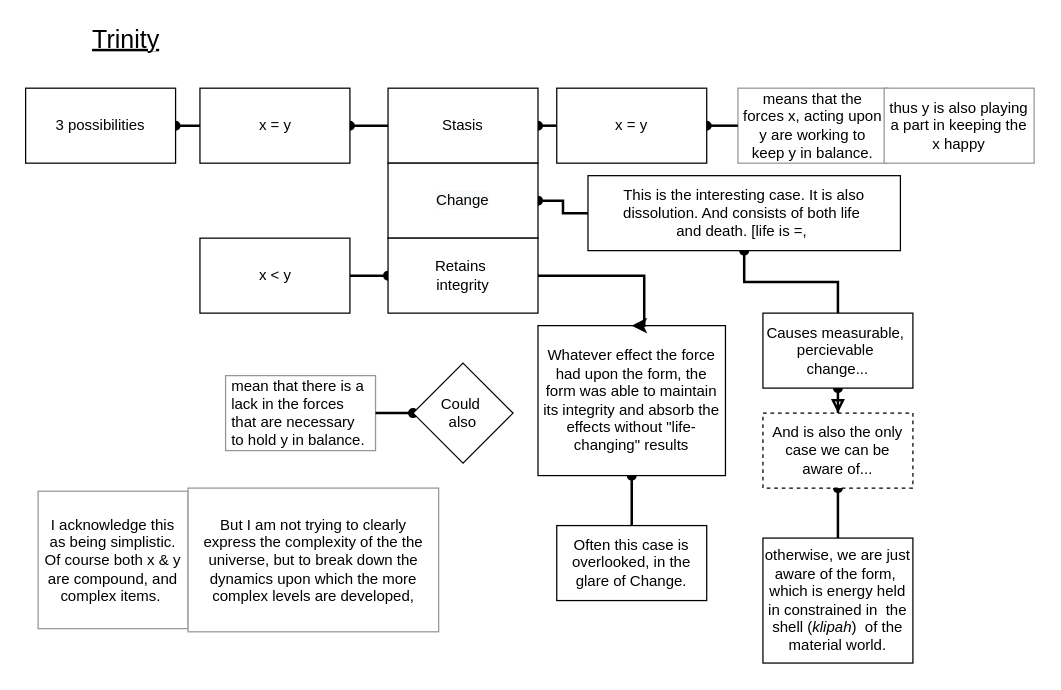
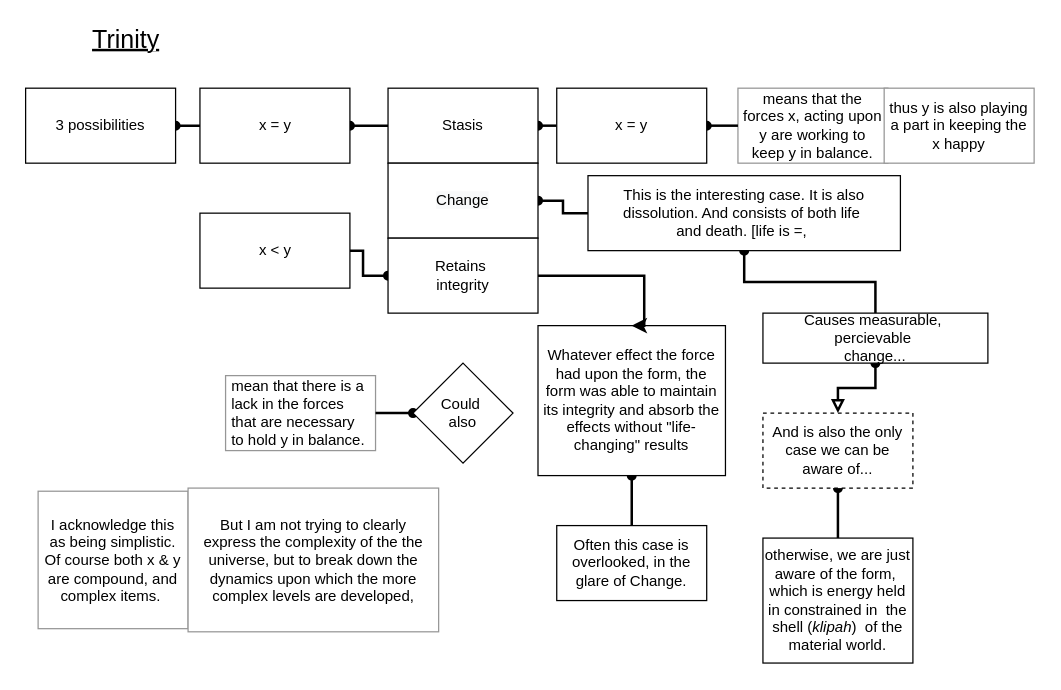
  <mxCell id="0" />
  <mxCell id="1" parent="0" />
  <mxCell id="2" value="&lt;font style=&quot;font-size: 20px&quot;&gt;&lt;u&gt;Trinity&lt;/u&gt;&lt;/font&gt;" style="text;html=1;align=center;verticalAlign=middle;resizable=0;points=[];autosize=1;strokeColor=none;fillColor=none;fontSize=12;" parent="1" vertex="1"><mxGeometry x="65" y="20" width="70" height="20" as="geometry" /></mxCell>
  <mxCell id="3" value="" style="edgeStyle=orthogonalEdgeStyle;rounded=0;orthogonalLoop=1;jettySize=auto;html=1;fontSize=12;startArrow=oval;startFill=1;endArrow=none;endFill=0;endSize=6;strokeWidth=2;" parent="1" source="4" target="6" edge="1"><mxGeometry relative="1" as="geometry" /></mxCell>
  <mxCell id="4" value="3 possibilities" style="whiteSpace=wrap;html=1;fontSize=12;strokeColor=default;" parent="1" vertex="1"><mxGeometry x="20" y="70" width="120" height="60" as="geometry" /></mxCell>
  <mxCell id="5" value="" style="edgeStyle=orthogonalEdgeStyle;rounded=0;orthogonalLoop=1;jettySize=auto;html=1;fontSize=12;startArrow=oval;startFill=1;endArrow=none;endFill=0;endSize=6;strokeWidth=2;" parent="1" source="6" target="8" edge="1"><mxGeometry relative="1" as="geometry" /></mxCell>
  <mxCell id="6" value="x = y" style="whiteSpace=wrap;html=1;" parent="1" vertex="1"><mxGeometry x="159.5" y="70" width="120" height="60" as="geometry" /></mxCell>
  <mxCell id="7" value="" style="edgeStyle=none;rounded=0;orthogonalLoop=1;jettySize=auto;html=1;fontSize=12;startArrow=oval;startFill=1;endArrow=none;endFill=0;endSize=6;strokeWidth=2;" parent="1" source="8" target="18" edge="1"><mxGeometry relative="1" as="geometry" /></mxCell>
  <mxCell id="8" value="Stasis" style="whiteSpace=wrap;html=1;" parent="1" vertex="1"><mxGeometry x="310" y="70" width="120" height="60" as="geometry" /></mxCell>
  <mxCell id="9" style="edgeStyle=orthogonalEdgeStyle;rounded=0;orthogonalLoop=1;jettySize=auto;html=1;entryX=0;entryY=0.5;entryDx=0;entryDy=0;fontSize=12;startArrow=oval;startFill=1;endArrow=none;endFill=0;endSize=6;strokeWidth=2;" parent="1" source="10" target="13" edge="1"><mxGeometry relative="1" as="geometry" /></mxCell>
  <mxCell id="10" value="&lt;meta charset=&quot;utf-8&quot;&gt;&lt;span style=&quot;color: rgb(0, 0, 0); font-family: helvetica; font-size: 12px; font-style: normal; font-weight: 400; letter-spacing: normal; text-align: center; text-indent: 0px; text-transform: none; word-spacing: 0px; background-color: rgb(248, 249, 250); display: inline; float: none;&quot;&gt;Change&lt;/span&gt;" style="whiteSpace=wrap;html=1;" parent="1" vertex="1"><mxGeometry x="310" y="130" width="120" height="60" as="geometry" /></mxCell>
  <mxCell id="11" value="" style="edgeStyle=orthogonalEdgeStyle;rounded=0;orthogonalLoop=1;jettySize=auto;html=1;fontSize=12;startArrow=oval;startFill=1;endArrow=none;endFill=0;endSize=6;strokeWidth=2;exitX=0.5;exitY=1;exitDx=0;exitDy=0;" parent="1" source="20" target="14" edge="1"><mxGeometry relative="1" as="geometry"><mxPoint x="380.5" y="537.5" as="sourcePoint" /></mxGeometry></mxCell>
  <mxCell id="12" value="" style="edgeStyle=orthogonalEdgeStyle;rounded=0;orthogonalLoop=1;jettySize=auto;html=1;fontSize=12;startArrow=oval;startFill=1;endArrow=none;endFill=0;endSize=6;strokeWidth=2;" parent="1" source="13" target="28" edge="1"><mxGeometry relative="1" as="geometry" /></mxCell>
  <mxCell id="13" value="This is the interesting case. It is also dissolution. And consists of both life&amp;nbsp;&lt;br&gt;and death. [life is =,&amp;nbsp;" style="whiteSpace=wrap;html=1;" parent="1" vertex="1"><mxGeometry x="470" y="140" width="250" height="60" as="geometry" /></mxCell>
  <mxCell id="14" value="Often this case is overlooked, in the glare of Change." style="whiteSpace=wrap;html=1;" parent="1" vertex="1"><mxGeometry x="445" y="420" width="120" height="60" as="geometry" /></mxCell>
  <mxCell id="15" value="means that the forces x, acting upon y are working to keep y in balance." style="whiteSpace=wrap;html=1;rounded=0;strokeColor=#969696;spacing=5;" parent="1" vertex="1"><mxGeometry x="590" y="70" width="120" height="60" as="geometry" /></mxCell>
  <mxCell id="16" value="thus y is also playing a part in keeping the x happy" style="whiteSpace=wrap;html=1;rounded=0;strokeColor=#969696;spacing=5;" parent="1" vertex="1"><mxGeometry x="707" y="70" width="120" height="60" as="geometry" /></mxCell>
  <mxCell id="17" value="" style="edgeStyle=none;rounded=0;orthogonalLoop=1;jettySize=auto;html=1;fontSize=12;startArrow=oval;startFill=1;endArrow=none;endFill=0;endSize=6;strokeWidth=2;" parent="1" source="18" target="15" edge="1"><mxGeometry relative="1" as="geometry" /></mxCell>
  <mxCell id="18" value="x = y" style="whiteSpace=wrap;html=1;fontSize=12;strokeColor=default;" parent="1" vertex="1"><mxGeometry x="445" y="70" width="120" height="60" as="geometry" /></mxCell>
  <mxCell id="19" value="mean that there is a lack in the forces that are necessary to hold y in balance." style="rounded=0;whiteSpace=wrap;html=1;strokeColor=#969696;align=left;spacing=5;fontSize=12;" parent="1" vertex="1"><mxGeometry x="180" y="300" width="120" height="60" as="geometry" /></mxCell>
  <mxCell id="20" value="Whatever effect the force had upon the form, the form was able to maintain its integrity and absorb the effects without &quot;life-changing&quot; results" style="whiteSpace=wrap;html=1;" parent="1" vertex="1"><mxGeometry x="430" y="260" width="150" height="120" as="geometry" /></mxCell>
  <mxCell id="21" value="" style="edgeStyle=orthogonalEdgeStyle;rounded=0;orthogonalLoop=1;jettySize=auto;html=1;fontSize=12;startArrow=oval;startFill=1;endArrow=none;endFill=0;endSize=6;strokeWidth=2;" parent="1" source="23" target="26" edge="1"><mxGeometry relative="1" as="geometry" /></mxCell>
  <mxCell id="22" style="edgeStyle=orthogonalEdgeStyle;rounded=0;orthogonalLoop=1;jettySize=auto;html=1;entryX=0.5;entryY=0;entryDx=0;entryDy=0;strokeColor=#000000;strokeWidth=2;" parent="1" source="23" target="20" edge="1"><mxGeometry relative="1" as="geometry"><Array as="points"><mxPoint x="515" y="220" /></Array></mxGeometry></mxCell>
  <mxCell id="23" value="Retains&amp;nbsp;&lt;br&gt;integrity" style="whiteSpace=wrap;html=1;" parent="1" vertex="1"><mxGeometry x="310" y="190" width="120" height="60" as="geometry" /></mxCell>
  <mxCell id="24" value="" style="edgeStyle=orthogonalEdgeStyle;rounded=0;orthogonalLoop=1;jettySize=auto;html=1;fontSize=12;startArrow=oval;startFill=1;endArrow=none;endFill=0;endSize=6;strokeWidth=2;" parent="1" source="25" target="19" edge="1"><mxGeometry relative="1" as="geometry" /></mxCell>
  <mxCell id="25" value="Could&amp;nbsp;&lt;br&gt;also" style="rhombus;whiteSpace=wrap;html=1;fontSize=12;strokeColor=default;" parent="1" vertex="1"><mxGeometry x="330" y="290" width="80" height="80" as="geometry" /></mxCell>
- <mxCell id="26" value="x &amp;lt; y" style="whiteSpace=wrap;html=1;" parent="1" vertex="1"><mxGeometry x="159.5" y="190" width="120" height="60" as="geometry" /></mxCell>
+ <mxCell id="26" value="x &amp;lt; y" style="whiteSpace=wrap;html=1;" parent="1" vertex="1"><mxGeometry x="159.5" y="170" width="120" height="60" as="geometry" /></mxCell>
  <mxCell id="27" value="" style="edgeStyle=orthogonalEdgeStyle;rounded=0;orthogonalLoop=1;jettySize=auto;html=1;fontSize=12;startArrow=oval;startFill=1;endArrow=block;endFill=0;endSize=6;strokeWidth=2;" parent="1" source="28" target="30" edge="1"><mxGeometry relative="1" as="geometry" /></mxCell>
- <mxCell id="28" value="Causes measurable,&amp;nbsp;&lt;br&gt;percievable&amp;nbsp;&lt;br&gt;change..." style="whiteSpace=wrap;html=1;" parent="1" vertex="1"><mxGeometry x="610" y="250" width="120" height="60" as="geometry" /></mxCell>
+ <mxCell id="28" value="Causes measurable,&amp;nbsp;&lt;br&gt;percievable&amp;nbsp;&lt;br&gt;change..." style="whiteSpace=wrap;html=1;" parent="1" vertex="1"><mxGeometry x="610" y="250" width="180" height="40" as="geometry" /></mxCell>
  <mxCell id="29" value="" style="edgeStyle=orthogonalEdgeStyle;rounded=0;orthogonalLoop=1;jettySize=auto;html=1;fontSize=12;startArrow=oval;startFill=1;endArrow=none;endFill=0;endSize=6;strokeWidth=2;" parent="1" source="30" target="31" edge="1"><mxGeometry relative="1" as="geometry" /></mxCell>
  <mxCell id="30" value="And is also the only case we can be aware of..." style="whiteSpace=wrap;html=1;dashed=1;" parent="1" vertex="1"><mxGeometry x="610" y="330" width="120" height="60" as="geometry" /></mxCell>
  <mxCell id="31" value="otherwise, we are just aware of the form,&amp;nbsp;&lt;br&gt;which is energy held in constrained in&amp;nbsp; the shell (&lt;i&gt;klipah&lt;/i&gt;)&amp;nbsp; of the material world." style="whiteSpace=wrap;html=1;" parent="1" vertex="1"><mxGeometry x="610" y="430" width="120" height="100" as="geometry" /></mxCell>
  <mxCell id="32" value="I acknowledge this as being simplistic. Of course both x &amp;amp; y are compound, and complex items.&amp;nbsp;" style="whiteSpace=wrap;html=1;rounded=0;strokeColor=#969696;spacing=5;" parent="1" vertex="1"><mxGeometry x="30" y="392.5" width="120" height="110" as="geometry" /></mxCell>
  <mxCell id="33" value="But I am not trying to clearly express the complexity of the the universe, but to break down the dynamics upon which the more complex levels are developed," style="whiteSpace=wrap;html=1;rounded=0;strokeColor=#969696;spacing=5;" parent="1" vertex="1"><mxGeometry x="150" y="390" width="200.5" height="115" as="geometry" /></mxCell>
